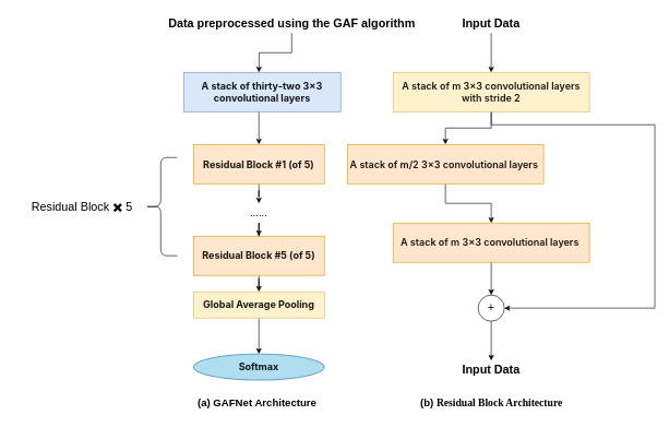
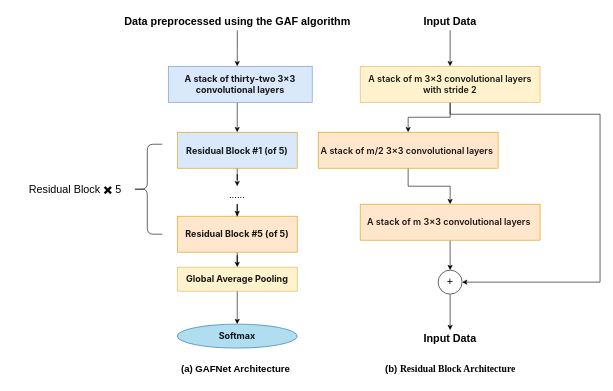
  <mxCell id="0" />
  <mxCell id="1" parent="0" />
  <mxCell id="2" value="" style="edgeStyle=orthogonalEdgeStyle;rounded=0;orthogonalLoop=1;jettySize=auto;html=1;" edge="1" parent="1" source="3"><mxGeometry relative="1" as="geometry"><mxPoint x="395" y="110" as="targetPoint" /></mxGeometry></mxCell>
- <mxCell id="3" value="&lt;b&gt;&lt;font style=&quot;font-size: 18px;&quot;&gt;Data preprocessed&amp;nbsp;&lt;/font&gt;&lt;span style=&quot;font-size: 18px; background-color: transparent; color: light-dark(rgb(0, 0, 0), rgb(255, 255, 255));&quot;&gt;using the GAF algorithm&lt;/span&gt;&lt;/b&gt;" style="text;html=1;align=center;verticalAlign=middle;whiteSpace=wrap;rounded=0;" vertex="1" parent="1"><mxGeometry x="253.75" y="20" width="382.5" height="30" as="geometry" /></mxCell>
+ <mxCell id="3" value="&lt;b&gt;&lt;font style=&quot;font-size: 18px;&quot;&gt;Data preprocessed&amp;nbsp;&lt;/font&gt;&lt;span style=&quot;font-size: 18px; background-color: transparent; color: light-dark(rgb(0, 0, 0), rgb(255, 255, 255));&quot;&gt;using the GAF algorithm&lt;/span&gt;&lt;/b&gt;" style="text;html=1;align=center;verticalAlign=middle;whiteSpace=wrap;rounded=0;" vertex="1" parent="1"><mxGeometry x="203.75" y="20" width="382.5" height="30" as="geometry" /></mxCell>
  <mxCell id="4" value="&lt;span style=&quot;font-size: 18px;&quot;&gt;Residual Block ✖️ 5&lt;/span&gt;" style="text;html=1;align=center;verticalAlign=middle;whiteSpace=wrap;rounded=0;" vertex="1" parent="1"><mxGeometry x="20" y="300" width="210" height="30" as="geometry" /></mxCell>
  <mxCell id="5" value="" style="edgeStyle=orthogonalEdgeStyle;rounded=0;orthogonalLoop=1;jettySize=auto;html=1;" edge="1" parent="1" source="6" target="10"><mxGeometry relative="1" as="geometry" /></mxCell>
- <mxCell id="6" value="&lt;div&gt;&lt;span style=&quot;color: light-dark(rgba(0, 0, 0, 0.9), rgb(237, 237, 237)); font-family: &amp;quot;PingFang SC&amp;quot;, -apple-system, BlinkMacSystemFont, &amp;quot;Segoe UI&amp;quot;, Roboto, Ubuntu, &amp;quot;Helvetica Neue&amp;quot;, Helvetica, Arial, &amp;quot;Hiragino Sans GB&amp;quot;, &amp;quot;Microsoft YaHei UI&amp;quot;, &amp;quot;Microsoft YaHei&amp;quot;, &amp;quot;Source Han Sans CN&amp;quot;, sans-serif; font-size: 15px; font-variant-ligatures: inherit; text-align: start; caret-color: light-dark(rgba(0, 0, 0, 0.9), rgb(237, 237, 237)); background-color: transparent;&quot;&gt;&lt;b&gt;Residual Block #1 (of 5)&lt;/b&gt;&lt;/span&gt;&lt;/div&gt;" style="rounded=0;whiteSpace=wrap;html=1;fillColor=#ffe6cc;strokeColor=#d79b00;" vertex="1" parent="1"><mxGeometry x="295" y="220" width="200" height="60" as="geometry" /></mxCell>
+ <mxCell id="6" value="&lt;div&gt;&lt;span style=&quot;color: light-dark(rgba(0, 0, 0, 0.9), rgb(237, 237, 237)); font-family: &amp;quot;PingFang SC&amp;quot;, -apple-system, BlinkMacSystemFont, &amp;quot;Segoe UI&amp;quot;, Roboto, Ubuntu, &amp;quot;Helvetica Neue&amp;quot;, Helvetica, Arial, &amp;quot;Hiragino Sans GB&amp;quot;, &amp;quot;Microsoft YaHei UI&amp;quot;, &amp;quot;Microsoft YaHei&amp;quot;, &amp;quot;Source Han Sans CN&amp;quot;, sans-serif; font-size: 15px; font-variant-ligatures: inherit; text-align: start; caret-color: light-dark(rgba(0, 0, 0, 0.9), rgb(237, 237, 237)); background-color: transparent;&quot;&gt;&lt;b&gt;Residual Block #1 (of 5)&lt;/b&gt;&lt;/span&gt;&lt;/div&gt;" style="rounded=0;whiteSpace=wrap;html=1;fillColor=#dae8fc;strokeColor=#d79b00;" vertex="1" parent="1"><mxGeometry x="295" y="220" width="200" height="60" as="geometry" /></mxCell>
  <mxCell id="7" value="" style="edgeStyle=orthogonalEdgeStyle;rounded=0;orthogonalLoop=1;jettySize=auto;html=1;" edge="1" parent="1" source="8" target="12"><mxGeometry relative="1" as="geometry" /></mxCell>
  <mxCell id="8" value="&lt;div&gt;&lt;span style=&quot;color: light-dark(rgba(0, 0, 0, 0.9), rgb(237, 237, 237)); font-family: &amp;quot;PingFang SC&amp;quot;, -apple-system, BlinkMacSystemFont, &amp;quot;Segoe UI&amp;quot;, Roboto, Ubuntu, &amp;quot;Helvetica Neue&amp;quot;, Helvetica, Arial, &amp;quot;Hiragino Sans GB&amp;quot;, &amp;quot;Microsoft YaHei UI&amp;quot;, &amp;quot;Microsoft YaHei&amp;quot;, &amp;quot;Source Han Sans CN&amp;quot;, sans-serif; font-size: 15px; font-variant-ligatures: inherit; text-align: start; caret-color: light-dark(rgba(0, 0, 0, 0.9), rgb(237, 237, 237)); background-color: transparent;&quot;&gt;&lt;b&gt;Residual Block #5 (of 5)&lt;/b&gt;&lt;/span&gt;&lt;/div&gt;" style="rounded=0;whiteSpace=wrap;html=1;fillColor=#ffe6cc;strokeColor=#d79b00;" vertex="1" parent="1"><mxGeometry x="295" y="360" width="200" height="60" as="geometry" /></mxCell>
  <mxCell id="9" value="" style="edgeStyle=orthogonalEdgeStyle;rounded=0;orthogonalLoop=1;jettySize=auto;html=1;" edge="1" parent="1" source="10" target="8"><mxGeometry relative="1" as="geometry" /></mxCell>
  <mxCell id="10" value="&lt;font style=&quot;font-size: 16px;&quot;&gt;......&lt;/font&gt;" style="text;html=1;align=center;verticalAlign=middle;whiteSpace=wrap;rounded=0;" vertex="1" parent="1"><mxGeometry x="365" y="310" width="60" height="30" as="geometry" /></mxCell>
  <mxCell id="11" value="" style="edgeStyle=orthogonalEdgeStyle;rounded=0;orthogonalLoop=1;jettySize=auto;html=1;" edge="1" parent="1" source="12" target="13"><mxGeometry relative="1" as="geometry" /></mxCell>
  <mxCell id="12" value="&lt;div&gt;&lt;span style=&quot;color: light-dark(rgba(0, 0, 0, 0.9), rgb(237, 237, 237)); font-family: &amp;quot;PingFang SC&amp;quot;, -apple-system, BlinkMacSystemFont, &amp;quot;Segoe UI&amp;quot;, Roboto, Ubuntu, &amp;quot;Helvetica Neue&amp;quot;, Helvetica, Arial, &amp;quot;Hiragino Sans GB&amp;quot;, &amp;quot;Microsoft YaHei UI&amp;quot;, &amp;quot;Microsoft YaHei&amp;quot;, &amp;quot;Source Han Sans CN&amp;quot;, sans-serif; font-size: 15px; font-variant-ligatures: inherit; text-align: start; caret-color: light-dark(rgba(0, 0, 0, 0.9), rgb(237, 237, 237)); background-color: transparent;&quot;&gt;&lt;b&gt;Global Average Pooling&lt;/b&gt;&lt;/span&gt;&lt;/div&gt;" style="rounded=0;whiteSpace=wrap;html=1;fillColor=#fff2cc;strokeColor=#d6b656;" vertex="1" parent="1"><mxGeometry x="295" y="445" width="200" height="40" as="geometry" /></mxCell>
  <mxCell id="13" value="&lt;div&gt;&lt;span style=&quot;color: light-dark(rgba(0, 0, 0, 0.9), rgb(237, 237, 237)); font-family: &amp;quot;PingFang SC&amp;quot;, -apple-system, BlinkMacSystemFont, &amp;quot;Segoe UI&amp;quot;, Roboto, Ubuntu, &amp;quot;Helvetica Neue&amp;quot;, Helvetica, Arial, &amp;quot;Hiragino Sans GB&amp;quot;, &amp;quot;Microsoft YaHei UI&amp;quot;, &amp;quot;Microsoft YaHei&amp;quot;, &amp;quot;Source Han Sans CN&amp;quot;, sans-serif; font-size: 15px; font-variant-ligatures: inherit; text-align: start; caret-color: light-dark(rgba(0, 0, 0, 0.9), rgb(237, 237, 237)); background-color: transparent;&quot;&gt;&lt;b&gt;Softmax&lt;/b&gt;&lt;/span&gt;&lt;/div&gt;" style="ellipse;whiteSpace=wrap;html=1;fillColor=#b1ddf0;strokeColor=#10739e;" vertex="1" parent="1"><mxGeometry x="295" y="540" width="200" height="40" as="geometry" /></mxCell>
  <mxCell id="14" value="&lt;font style=&quot;font-size: 16px;&quot;&gt;&lt;b&gt;(a) GAFNet Architecture&lt;/b&gt;&lt;/font&gt;" style="text;html=1;align=center;verticalAlign=middle;whiteSpace=wrap;rounded=0;" vertex="1" parent="1"><mxGeometry x="280" y="600" width="225" height="30" as="geometry" /></mxCell>
  <mxCell id="15" value="" style="shape=curlyBracket;whiteSpace=wrap;html=1;rounded=1;labelPosition=left;verticalLabelPosition=middle;align=right;verticalAlign=middle;" vertex="1" parent="1"><mxGeometry x="220" y="240" width="50" height="150" as="geometry" /></mxCell>
  <mxCell id="16" value="" style="edgeStyle=orthogonalEdgeStyle;rounded=0;orthogonalLoop=1;jettySize=auto;html=1;" edge="1" parent="1" source="17" target="20"><mxGeometry relative="1" as="geometry" /></mxCell>
  <mxCell id="17" value="&lt;span style=&quot;font-size: 18px;&quot;&gt;&lt;b&gt;Input Data&lt;/b&gt;&lt;/span&gt;" style="text;html=1;align=center;verticalAlign=middle;whiteSpace=wrap;rounded=0;" vertex="1" parent="1"><mxGeometry x="645" y="20" width="210" height="30" as="geometry" /></mxCell>
  <mxCell id="18" value="" style="edgeStyle=orthogonalEdgeStyle;rounded=0;orthogonalLoop=1;jettySize=auto;html=1;" edge="1" parent="1" source="20" target="22"><mxGeometry relative="1" as="geometry" /></mxCell>
  <mxCell id="19" value="" style="edgeStyle=orthogonalEdgeStyle;rounded=0;orthogonalLoop=1;jettySize=auto;html=1;entryX=1;entryY=0.5;entryDx=0;entryDy=0;" edge="1" parent="1" source="20" target="26"><mxGeometry relative="1" as="geometry"><mxPoint x="770" y="500" as="targetPoint" /><Array as="points"><mxPoint x="750" y="190" /><mxPoint x="1000" y="190" /><mxPoint x="1000" y="470" /></Array></mxGeometry></mxCell>
  <mxCell id="20" value="&lt;div&gt;&lt;span style=&quot;font-family: &amp;quot;PingFang SC&amp;quot;, -apple-system, BlinkMacSystemFont, &amp;quot;Segoe UI&amp;quot;, Roboto, Ubuntu, &amp;quot;Helvetica Neue&amp;quot;, Helvetica, Arial, &amp;quot;Hiragino Sans GB&amp;quot;, &amp;quot;Microsoft YaHei UI&amp;quot;, &amp;quot;Microsoft YaHei&amp;quot;, &amp;quot;Source Han Sans CN&amp;quot;, sans-serif; font-variant-ligatures: inherit; font-weight: 600; color: light-dark(rgba(0, 0, 0, 0.9), rgb(237, 237, 237)); font-size: 15px; text-align: start; caret-color: light-dark(rgba(0, 0, 0, 0.9), rgb(237, 237, 237));&quot;&gt;A stack of m 3×3 convolutional layers with stride 2&lt;/span&gt;&lt;/div&gt;" style="rounded=0;whiteSpace=wrap;html=1;fillColor=#fff2cc;strokeColor=#d6b656;" vertex="1" parent="1"><mxGeometry x="600" y="110" width="300" height="60" as="geometry" /></mxCell>
  <mxCell id="21" value="" style="edgeStyle=orthogonalEdgeStyle;rounded=0;orthogonalLoop=1;jettySize=auto;html=1;" edge="1" parent="1" source="22" target="24"><mxGeometry relative="1" as="geometry" /></mxCell>
  <mxCell id="22" value="&lt;div&gt;&lt;span style=&quot;font-family: &amp;quot;PingFang SC&amp;quot;, -apple-system, BlinkMacSystemFont, &amp;quot;Segoe UI&amp;quot;, Roboto, Ubuntu, &amp;quot;Helvetica Neue&amp;quot;, Helvetica, Arial, &amp;quot;Hiragino Sans GB&amp;quot;, &amp;quot;Microsoft YaHei UI&amp;quot;, &amp;quot;Microsoft YaHei&amp;quot;, &amp;quot;Source Han Sans CN&amp;quot;, sans-serif; font-variant-ligatures: inherit; font-weight: 600; color: light-dark(rgba(0, 0, 0, 0.9), rgb(237, 237, 237)); font-size: 15px; text-align: start; caret-color: light-dark(rgba(0, 0, 0, 0.9), rgb(237, 237, 237));&quot;&gt;A stack of m/2 3×3 convolutional layers&amp;nbsp;&lt;/span&gt;&lt;/div&gt;" style="rounded=0;whiteSpace=wrap;html=1;fillColor=#ffe6cc;strokeColor=#d79b00;" vertex="1" parent="1"><mxGeometry x="530" y="220" width="300" height="60" as="geometry" /></mxCell>
  <mxCell id="23" value="" style="edgeStyle=orthogonalEdgeStyle;rounded=0;orthogonalLoop=1;jettySize=auto;html=1;" edge="1" parent="1" source="24" target="26"><mxGeometry relative="1" as="geometry" /></mxCell>
  <mxCell id="24" value="&lt;div&gt;&lt;span style=&quot;font-family: &amp;quot;PingFang SC&amp;quot;, -apple-system, BlinkMacSystemFont, &amp;quot;Segoe UI&amp;quot;, Roboto, Ubuntu, &amp;quot;Helvetica Neue&amp;quot;, Helvetica, Arial, &amp;quot;Hiragino Sans GB&amp;quot;, &amp;quot;Microsoft YaHei UI&amp;quot;, &amp;quot;Microsoft YaHei&amp;quot;, &amp;quot;Source Han Sans CN&amp;quot;, sans-serif; font-variant-ligatures: inherit; font-weight: 600; color: light-dark(rgba(0, 0, 0, 0.9), rgb(237, 237, 237)); font-size: 15px; text-align: start; caret-color: light-dark(rgba(0, 0, 0, 0.9), rgb(237, 237, 237));&quot;&gt;A stack of m 3×3 convolutional layers&amp;nbsp;&lt;/span&gt;&lt;/div&gt;" style="rounded=0;whiteSpace=wrap;html=1;fillColor=#ffe6cc;strokeColor=#d79b00;" vertex="1" parent="1"><mxGeometry x="600" y="340" width="300" height="60" as="geometry" /></mxCell>
  <mxCell id="25" value="" style="edgeStyle=orthogonalEdgeStyle;rounded=0;orthogonalLoop=1;jettySize=auto;html=1;" edge="1" parent="1" source="26" target="30"><mxGeometry relative="1" as="geometry" /></mxCell>
  <mxCell id="26" value="&lt;font style=&quot;font-size: 18px;&quot;&gt;+&lt;/font&gt;" style="ellipse;whiteSpace=wrap;html=1;aspect=fixed;" vertex="1" parent="1"><mxGeometry x="730" y="450" width="40" height="40" as="geometry" /></mxCell>
  <mxCell id="27" value="&lt;b&gt;&lt;font style=&quot;font-size: 16px;&quot;&gt;(b)&amp;nbsp;&lt;/font&gt;&lt;span style=&quot;caret-color: rgb(0, 0, 0); font-family: -webkit-standard; font-size: medium; text-align: start;&quot;&gt;Residual Block Architecture&lt;/span&gt;&lt;/b&gt;" style="text;html=1;align=center;verticalAlign=middle;whiteSpace=wrap;rounded=0;" vertex="1" parent="1"><mxGeometry x="623.75" y="600" width="252.5" height="30" as="geometry" /></mxCell>
  <mxCell id="28" value="" style="edgeStyle=orthogonalEdgeStyle;rounded=0;orthogonalLoop=1;jettySize=auto;html=1;" edge="1" parent="1" source="29" target="6"><mxGeometry relative="1" as="geometry"><Array as="points"><mxPoint x="395" y="180" /><mxPoint x="395" y="180" /></Array></mxGeometry></mxCell>
  <mxCell id="29" value="&lt;span style=&quot;white-space-collapse: preserve; caret-color: rgba(0, 0, 0, 0.9); color: rgba(0, 0, 0, 0.9); font-family: &amp;quot;PingFang SC&amp;quot;, -apple-system, BlinkMacSystemFont, &amp;quot;Segoe UI&amp;quot;, Roboto, Ubuntu, &amp;quot;Helvetica Neue&amp;quot;, Helvetica, Arial, &amp;quot;Hiragino Sans GB&amp;quot;, &amp;quot;Microsoft YaHei UI&amp;quot;, &amp;quot;Microsoft YaHei&amp;quot;, &amp;quot;Source Han Sans CN&amp;quot;, sans-serif; font-size: 15px; text-align: start;&quot;&gt;&lt;b&gt;A stack of thirty-two 3×3 convolutional layers&lt;/b&gt;&lt;/span&gt;" style="rounded=0;whiteSpace=wrap;html=1;fillColor=#dae8fc;strokeColor=#6c8ebf;" vertex="1" parent="1"><mxGeometry x="280" y="110" width="240" height="60" as="geometry" /></mxCell>
  <mxCell id="30" value="&lt;span style=&quot;font-size: 18px;&quot;&gt;&lt;b&gt;Input Data&lt;/b&gt;&lt;/span&gt;" style="text;html=1;align=center;verticalAlign=middle;whiteSpace=wrap;rounded=0;" vertex="1" parent="1"><mxGeometry x="645" y="550" width="210" height="30" as="geometry" /></mxCell>
